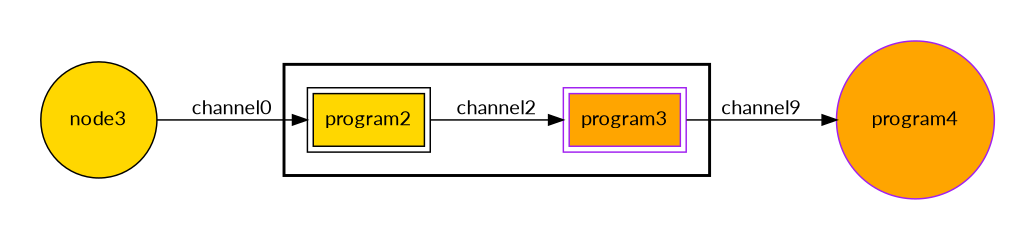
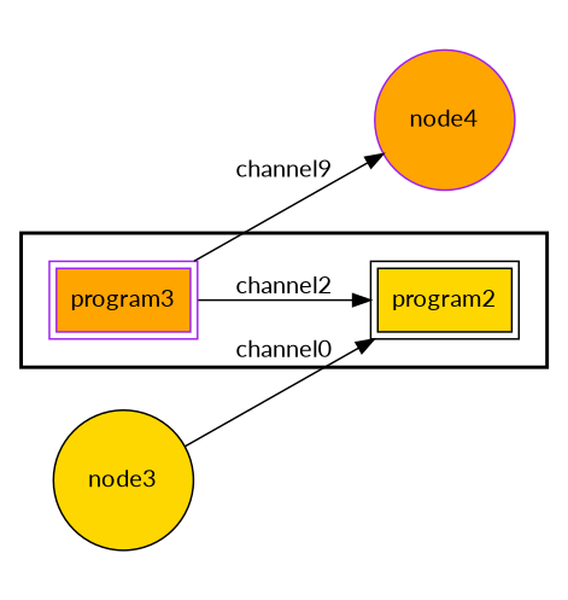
  digraph {
    fontname=Lato
    rankdir=LR
    node [color=black fillcolor=gold fontname=Lato peripheries=2 shape=box style=filled]
    edge [fontname=Lato]
    n1 [label=program2]
    n2 [color=purple fillcolor=orange label=program3]
    node3 [peripheries=1 shape=circle width=0.2]
-   node4 [color=purple fillcolor=orange peripheries=1 shape=circle width=0.2 label=program4]
+   node4 [color=purple fillcolor=orange peripheries=1 shape=circle width=0.2]
    subgraph cluster_1 {
      fontsize=18
      penwidth=2
      subgraph cluster_2 {
        color=white
        fontsize=18
        penwidth=2
        n1
        n2
      }
    }
    subgraph cluster_3 {
      color=white
      subgraph cluster_4 {
        color=white
        node3
      }
    }
    subgraph cluster_5 {
      color=white
      subgraph cluster_6 {
        color=white
        node4
      }
    }
-   n1 -> n2 [label=channel2]
+   n2 -> n1 [label=channel2]
    n2 -> node4 [label=channel9]
    node3 -> n1 [label=channel0]
  }
